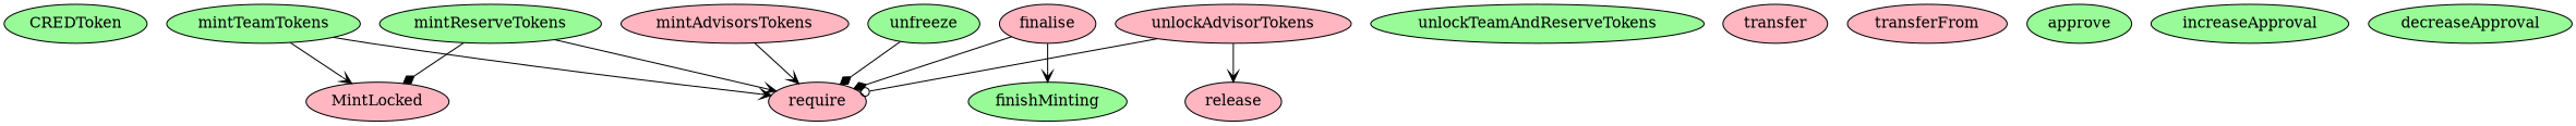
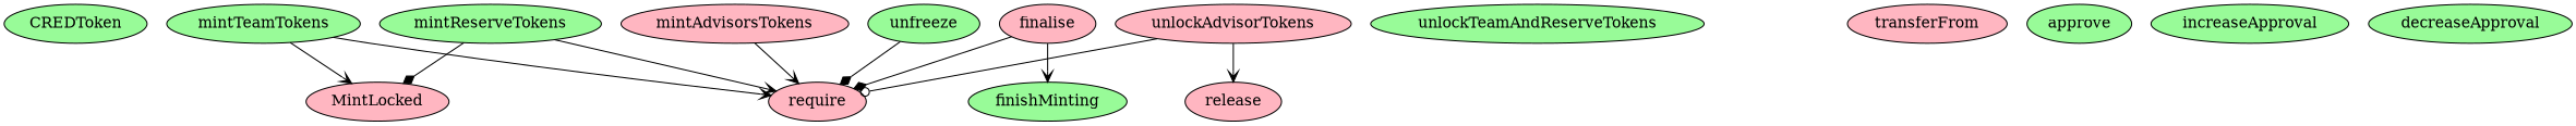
  strict digraph {
    node [fillcolor=palegreen style=filled]
    edge [arrowhead=vee]
    CREDToken
    mintAdvisorsTokens [fillcolor=lightpink]
    require [fillcolor=lightpink]
    mintTeamTokens
    MintLocked [fillcolor=lightpink]
    mintReserveTokens
    finalise [fillcolor=lightpink]
    finishMinting
    unfreeze
    unlockTeamAndReserveTokens
    unlockAdvisorTokens [fillcolor=lightpink]
    release [fillcolor=lightpink]
-   transfer [fillcolor=lightpink]
    transferFrom [fillcolor=lightpink]
    approve
    increaseApproval
    decreaseApproval
    mintAdvisorsTokens -> require
    mintTeamTokens -> require
    mintTeamTokens -> MintLocked
    mintReserveTokens -> require
    mintReserveTokens -> MintLocked [arrowhead=diamond]
    finalise -> require [arrowhead=diamond]
    finalise -> finishMinting
    unfreeze -> require [arrowhead=diamond]
    unlockAdvisorTokens -> require [arrowhead=odot]
    unlockAdvisorTokens -> release
  }
